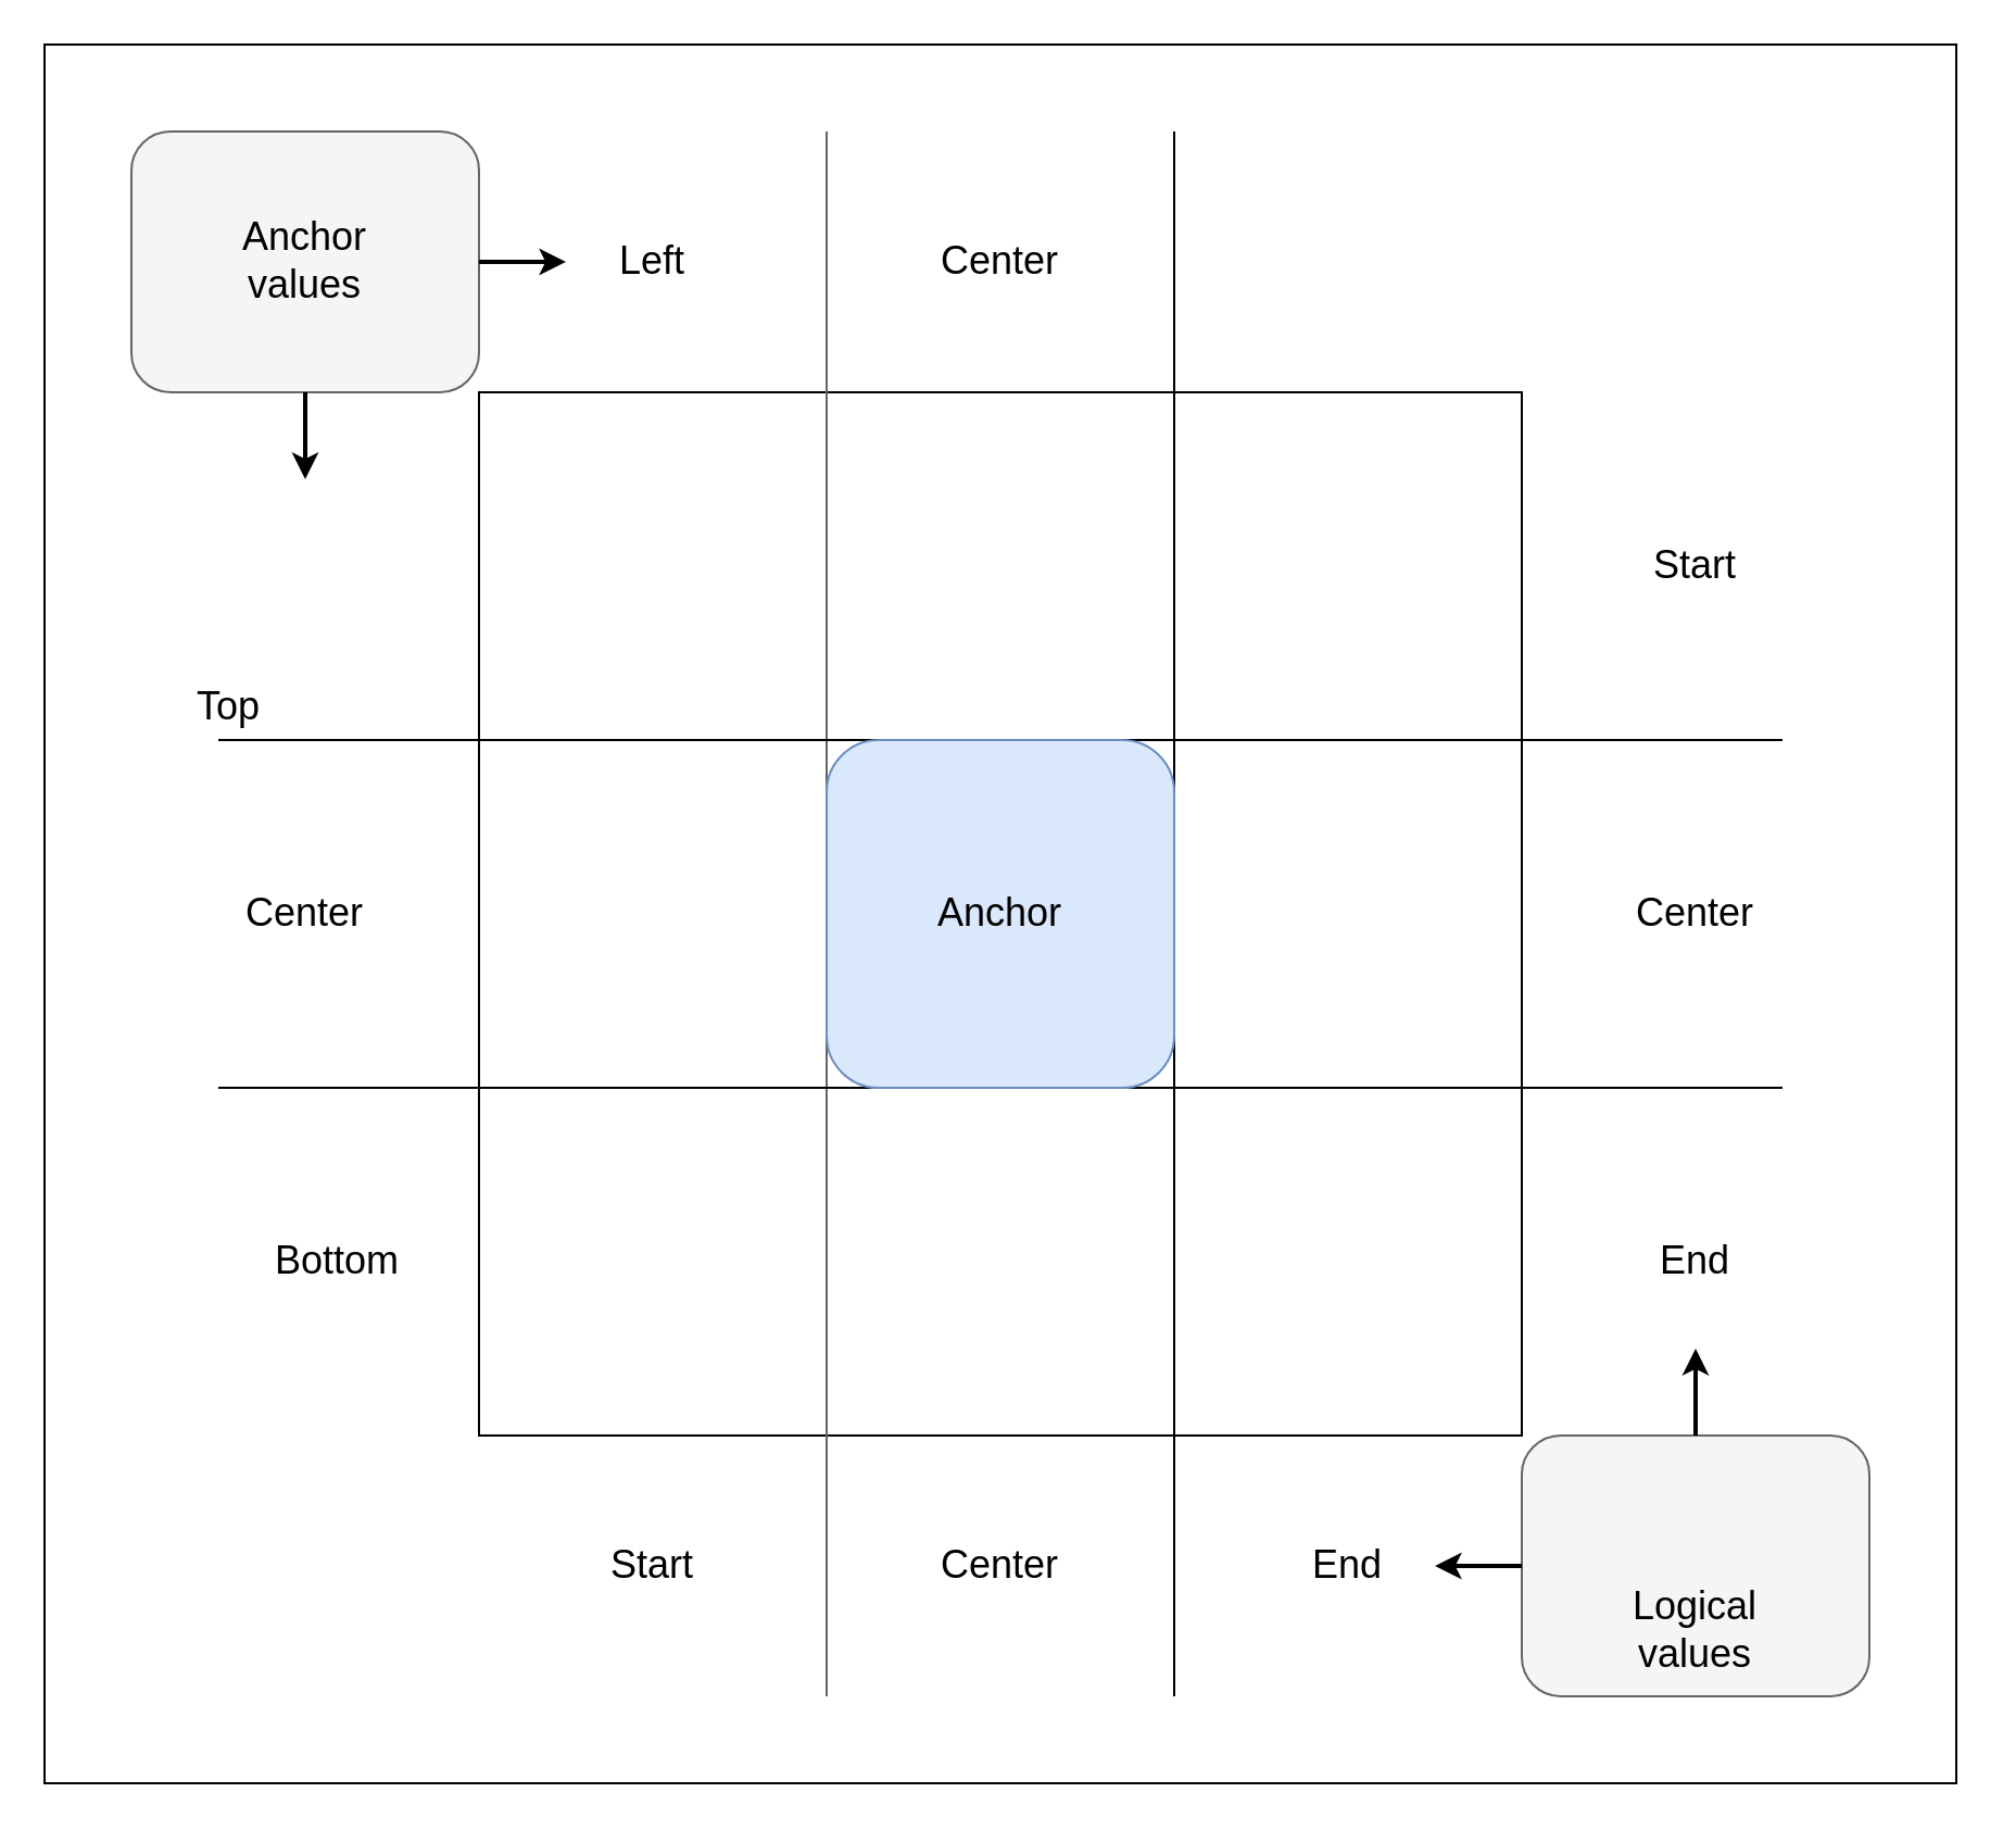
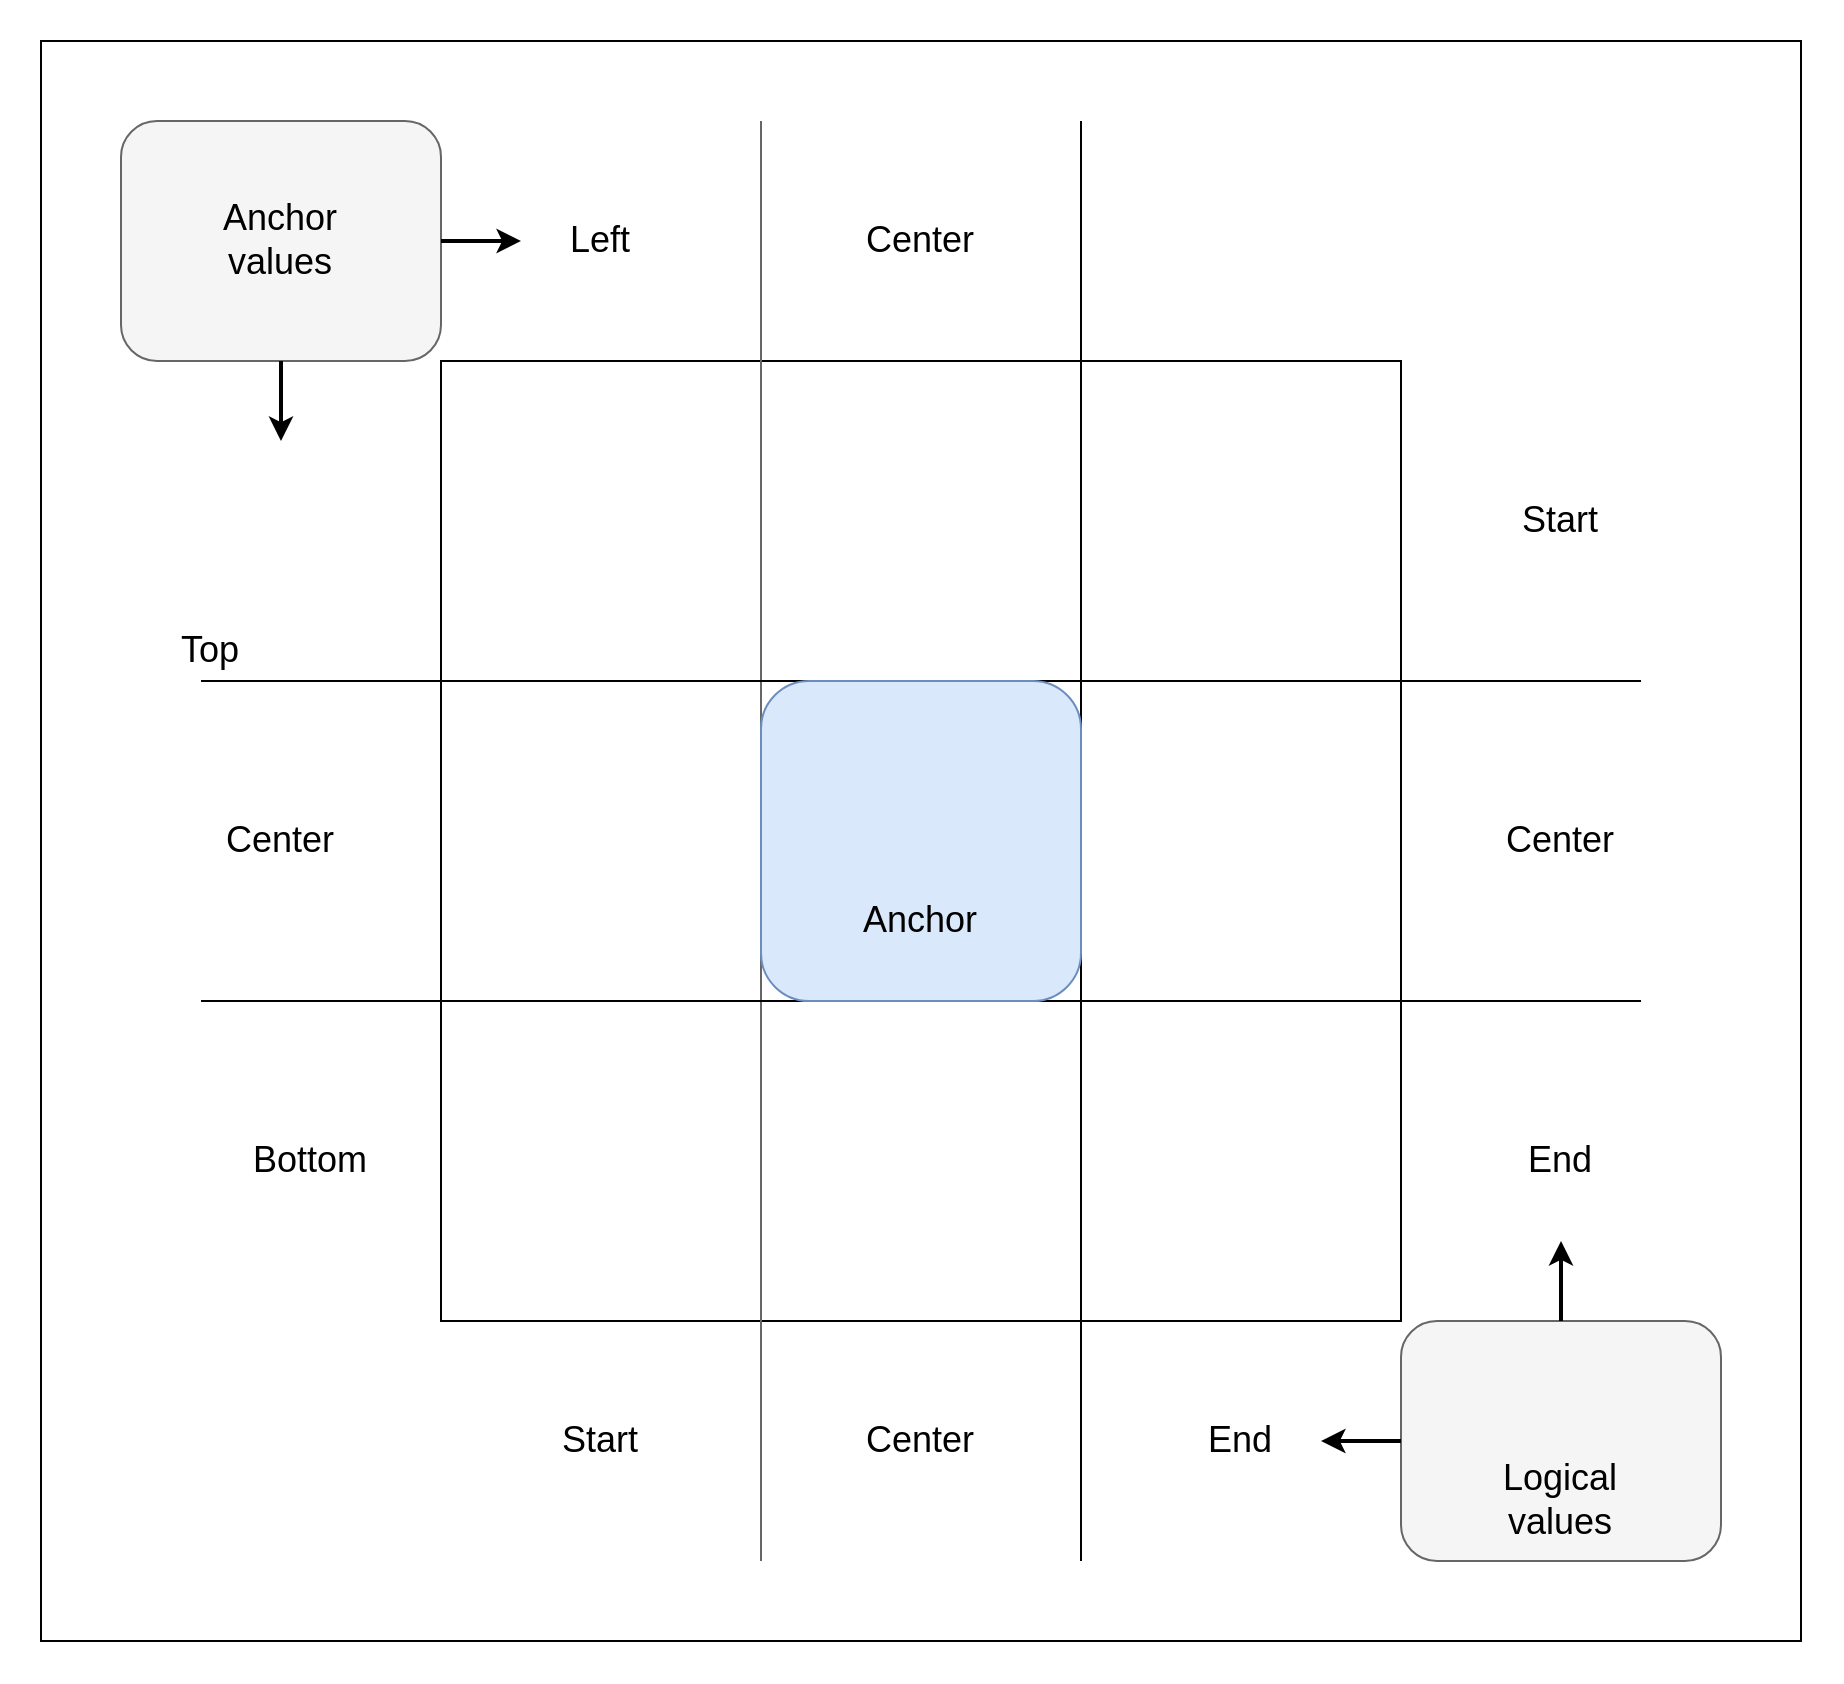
  <mxCell id="0" />
  <mxCell id="1" parent="0" />
  <mxCell id="2" value="" style="rounded=0;whiteSpace=wrap;html=1;" vertex="1" parent="1"><mxGeometry x="20" y="20" width="880" height="800" as="geometry" /></mxCell>
  <mxCell id="3" value="" style="whiteSpace=wrap;html=1;aspect=fixed;" vertex="1" parent="1"><mxGeometry x="220" y="180" width="480" height="480" as="geometry" /></mxCell>
  <mxCell id="4" value="" style="endArrow=none;html=1;rounded=0;fillColor=#f5f5f5;strokeColor=#666666;" edge="1" parent="1"><mxGeometry width="50" height="50" relative="1" as="geometry"><mxPoint x="380" y="780" as="sourcePoint" /><mxPoint x="380" y="60" as="targetPoint" /></mxGeometry></mxCell>
  <mxCell id="5" value="" style="endArrow=none;html=1;rounded=0;" edge="1" parent="1"><mxGeometry width="50" height="50" relative="1" as="geometry"><mxPoint x="540" y="780" as="sourcePoint" /><mxPoint x="540" y="60" as="targetPoint" /></mxGeometry></mxCell>
  <mxCell id="6" value="" style="endArrow=none;html=1;rounded=0;" edge="1" parent="1"><mxGeometry width="50" height="50" relative="1" as="geometry"><mxPoint x="100" y="340" as="sourcePoint" /><mxPoint x="820" y="340" as="targetPoint" /></mxGeometry></mxCell>
  <mxCell id="7" value="" style="endArrow=none;html=1;rounded=0;" edge="1" parent="1"><mxGeometry width="50" height="50" relative="1" as="geometry"><mxPoint x="100" y="500" as="sourcePoint" /><mxPoint x="820" y="500" as="targetPoint" /></mxGeometry></mxCell>
  <mxCell id="8" value="" style="rounded=1;whiteSpace=wrap;html=1;fillColor=#dae8fc;strokeColor=#6c8ebf;" vertex="1" parent="1"><mxGeometry x="380" y="340" width="160" height="160" as="geometry" /></mxCell>
- <mxCell id="9" value="&lt;font style=&quot;font-size: 18px;&quot;&gt;Anchor&lt;/font&gt;" style="text;html=1;strokeColor=none;fillColor=none;align=center;verticalAlign=middle;whiteSpace=wrap;rounded=0;" vertex="1" parent="1"><mxGeometry x="430" y="405" width="60" height="30" as="geometry" /></mxCell>
+ <mxCell id="9" value="&lt;font style=&quot;font-size: 18px;&quot;&gt;Anchor&lt;/font&gt;" style="text;html=1;strokeColor=none;fillColor=none;align=center;verticalAlign=middle;whiteSpace=wrap;rounded=0;" vertex="1" parent="1"><mxGeometry x="430" y="445" width="60" height="30" as="geometry" /></mxCell>
  <mxCell id="10" value="&lt;font style=&quot;font-size: 18px;&quot;&gt;Start&lt;/font&gt;" style="text;html=1;strokeColor=none;fillColor=none;align=center;verticalAlign=middle;whiteSpace=wrap;rounded=0;" vertex="1" parent="1"><mxGeometry x="750" y="245" width="60" height="30" as="geometry" /></mxCell>
  <mxCell id="11" value="Center" style="text;html=1;strokeColor=none;fillColor=none;align=center;verticalAlign=middle;whiteSpace=wrap;rounded=0;fontSize=18;" vertex="1" parent="1"><mxGeometry x="750" y="405" width="60" height="30" as="geometry" /></mxCell>
  <mxCell id="12" value="End" style="text;html=1;strokeColor=none;fillColor=none;align=center;verticalAlign=middle;whiteSpace=wrap;rounded=0;fontSize=18;" vertex="1" parent="1"><mxGeometry x="750" y="565" width="60" height="30" as="geometry" /></mxCell>
  <mxCell id="13" value="&lt;font style=&quot;font-size: 18px;&quot;&gt;Start&lt;/font&gt;" style="text;html=1;strokeColor=none;fillColor=none;align=center;verticalAlign=middle;whiteSpace=wrap;rounded=0;" vertex="1" parent="1"><mxGeometry x="270" y="710" width="60" height="20" as="geometry" /></mxCell>
  <mxCell id="14" value="&lt;font style=&quot;font-size: 18px;&quot;&gt;Center&lt;/font&gt;" style="text;html=1;strokeColor=none;fillColor=none;align=center;verticalAlign=middle;whiteSpace=wrap;rounded=0;" vertex="1" parent="1"><mxGeometry x="430" y="710" width="60" height="20" as="geometry" /></mxCell>
  <mxCell id="15" value="&lt;font style=&quot;font-size: 18px;&quot;&gt;End&lt;/font&gt;" style="text;html=1;strokeColor=none;fillColor=none;align=center;verticalAlign=middle;whiteSpace=wrap;rounded=0;" vertex="1" parent="1"><mxGeometry x="590" y="710" width="60" height="20" as="geometry" /></mxCell>
  <mxCell id="16" value="&lt;font style=&quot;font-size: 18px;&quot;&gt;Top&lt;/font&gt;" style="text;html=1;strokeColor=none;fillColor=none;align=center;verticalAlign=middle;whiteSpace=wrap;rounded=0;" vertex="1" parent="1"><mxGeometry x="75" y="310" width="60" height="30" as="geometry" /></mxCell>
  <mxCell id="17" value="Center" style="text;html=1;strokeColor=none;fillColor=none;align=center;verticalAlign=middle;whiteSpace=wrap;rounded=0;fontSize=18;" vertex="1" parent="1"><mxGeometry x="110" y="405" width="60" height="30" as="geometry" /></mxCell>
  <mxCell id="18" value="Bottom" style="text;html=1;strokeColor=none;fillColor=none;align=center;verticalAlign=middle;whiteSpace=wrap;rounded=0;fontSize=18;" vertex="1" parent="1"><mxGeometry x="125" y="565" width="60" height="30" as="geometry" /></mxCell>
  <mxCell id="19" value="&lt;font style=&quot;font-size: 18px;&quot;&gt;Left&lt;/font&gt;" style="text;html=1;strokeColor=none;fillColor=none;align=center;verticalAlign=middle;whiteSpace=wrap;rounded=0;" vertex="1" parent="1"><mxGeometry x="270" y="110" width="60" height="20" as="geometry" /></mxCell>
  <mxCell id="20" value="&lt;font style=&quot;font-size: 18px;&quot;&gt;Center&lt;/font&gt;" style="text;html=1;strokeColor=none;fillColor=none;align=center;verticalAlign=middle;whiteSpace=wrap;rounded=0;" vertex="1" parent="1"><mxGeometry x="430" y="110" width="60" height="20" as="geometry" /></mxCell>
  <mxCell id="21" value="" style="rounded=1;whiteSpace=wrap;html=1;fillColor=#f5f5f5;strokeColor=#666666;fontColor=#333333;" vertex="1" parent="1"><mxGeometry x="60" y="60" width="160" height="120" as="geometry" /></mxCell>
  <mxCell id="22" value="&lt;font style=&quot;font-size: 18px;&quot;&gt;Anchor values&lt;br&gt;&lt;/font&gt;" style="text;html=1;strokeColor=none;fillColor=none;align=center;verticalAlign=middle;whiteSpace=wrap;rounded=0;" vertex="1" parent="1"><mxGeometry x="110" y="105" width="60" height="30" as="geometry" /></mxCell>
  <mxCell id="23" value="" style="endArrow=classic;html=1;rounded=0;exitX=0.5;exitY=1;exitDx=0;exitDy=0;strokeWidth=2;" edge="1" parent="1" source="21"><mxGeometry width="50" height="50" relative="1" as="geometry"><mxPoint x="390" y="210" as="sourcePoint" /><mxPoint x="140" y="220" as="targetPoint" /></mxGeometry></mxCell>
  <mxCell id="24" value="" style="endArrow=classic;html=1;rounded=0;exitX=1;exitY=0.5;exitDx=0;exitDy=0;strokeWidth=2;" edge="1" parent="1" source="21"><mxGeometry width="50" height="50" relative="1" as="geometry"><mxPoint x="150" y="190" as="sourcePoint" /><mxPoint x="260" y="120" as="targetPoint" /></mxGeometry></mxCell>
  <mxCell id="25" value="" style="rounded=1;whiteSpace=wrap;html=1;fillColor=#f5f5f5;strokeColor=#666666;fontColor=#333333;" vertex="1" parent="1"><mxGeometry x="700" y="660" width="160" height="120" as="geometry" /></mxCell>
  <mxCell id="26" value="&lt;font style=&quot;font-size: 18px;&quot;&gt;Logical values&lt;br&gt;&lt;/font&gt;" style="text;html=1;strokeColor=none;fillColor=none;align=center;verticalAlign=middle;whiteSpace=wrap;rounded=0;" vertex="1" parent="1"><mxGeometry x="750" y="735" width="60" height="30" as="geometry" /></mxCell>
  <mxCell id="27" value="" style="endArrow=classic;html=1;rounded=0;exitX=0;exitY=0.5;exitDx=0;exitDy=0;strokeWidth=2;" edge="1" parent="1" source="25"><mxGeometry width="50" height="50" relative="1" as="geometry"><mxPoint x="390" y="690" as="sourcePoint" /><mxPoint x="660" y="720" as="targetPoint" /></mxGeometry></mxCell>
  <mxCell id="28" value="" style="endArrow=classic;html=1;rounded=0;exitX=0.5;exitY=0;exitDx=0;exitDy=0;strokeWidth=2;" edge="1" parent="1" source="25"><mxGeometry width="50" height="50" relative="1" as="geometry"><mxPoint x="710" y="730" as="sourcePoint" /><mxPoint x="780" y="620" as="targetPoint" /></mxGeometry></mxCell>
